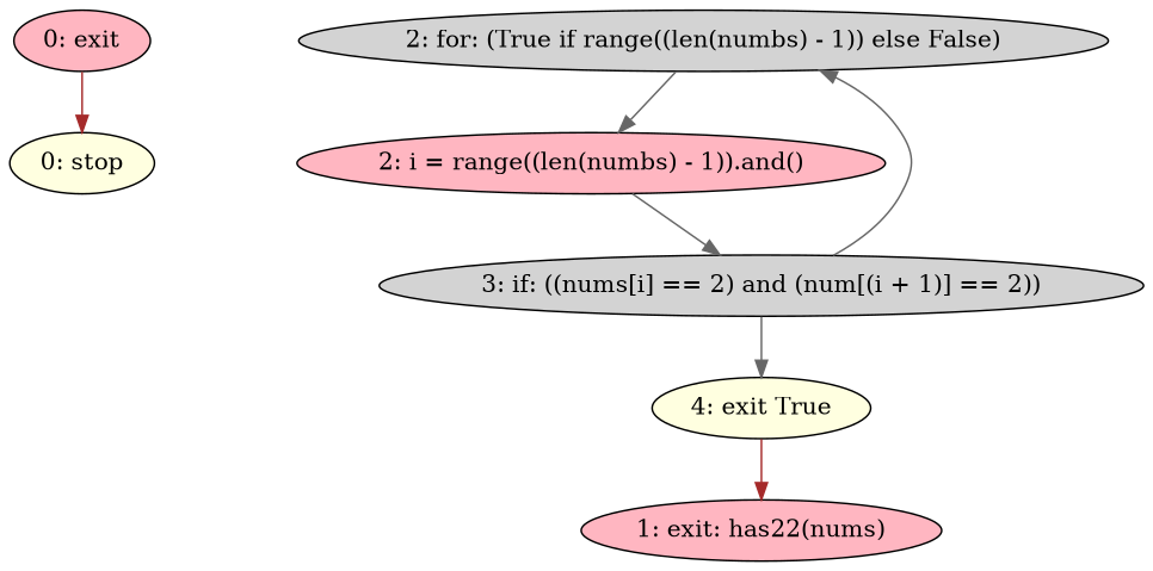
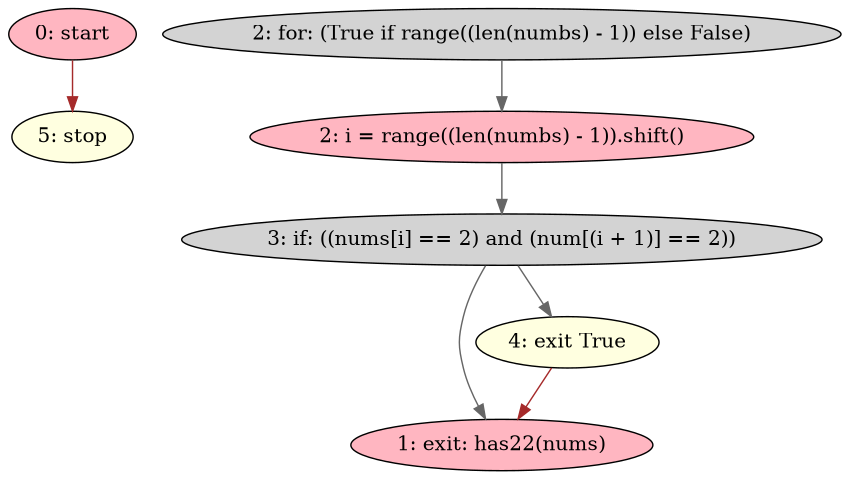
  strict digraph {
    node [fillcolor=lightpink style=filled]
    edge [color=gray40]
-   n1 [label="0: exit"]
-   n2 [fillcolor=lightyellow label="0: stop"]
+   n1 [label="0: start"]
+   n2 [fillcolor=lightyellow label="5: stop"]
    n3 [fillcolor=lightgrey label="2: for: (True if range((len(numbs) - 1)) else False)"]
-   n4 [label="2: i = range((len(numbs) - 1)).and()"]
+   n4 [label="2: i = range((len(numbs) - 1)).shift()"]
    n5 [fillcolor=lightgrey label="3: if: ((nums[i] == 2) and (num[(i + 1)] == 2))"]
    n6 [label="1: exit: has22(nums)"]
    n7 [fillcolor=lightyellow label="4: exit True"]
    n1 -> n2 [color=brown]
    n3 -> n4
    n4 -> n5
-   n5 -> n3
+   n5 -> n6
    n5 -> n7
    n7 -> n6 [color=brown]
  }
